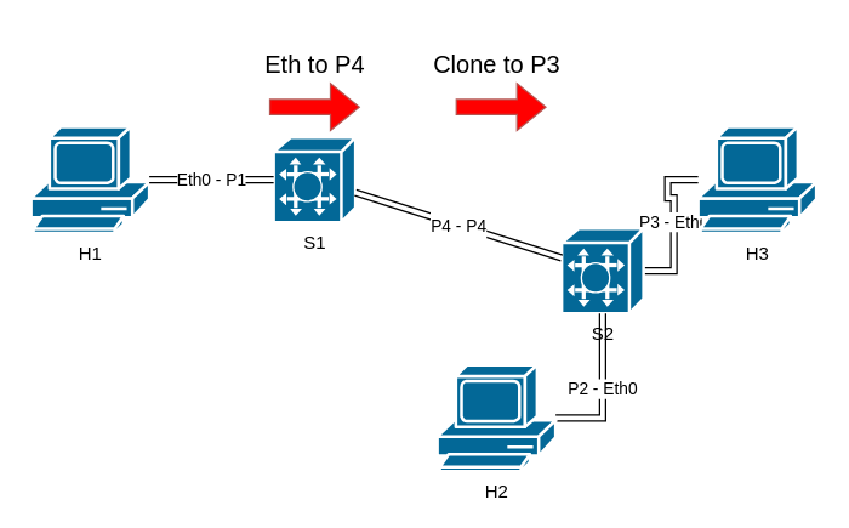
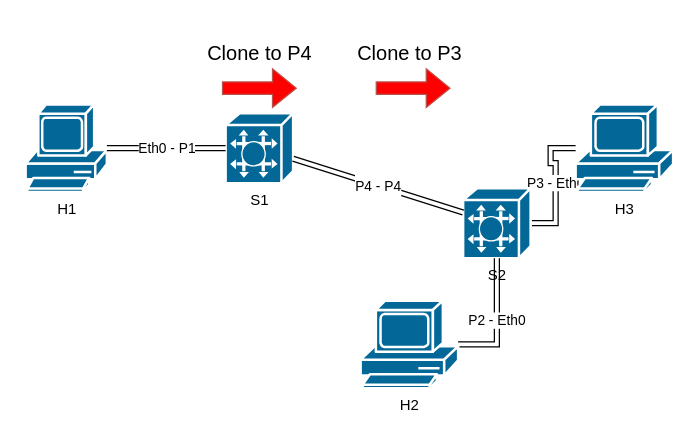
  <mxCell id="0" />
  <mxCell id="1" parent="0" />
  <mxCell id="2" value="P3 - Eth0" style="edgeStyle=orthogonalEdgeStyle;shape=link;rounded=0;orthogonalLoop=1;jettySize=auto;html=1;" parent="1" source="3" target="7" edge="1"><mxGeometry relative="1" as="geometry" /></mxCell>
  <mxCell id="3" value="S2" style="shape=mxgraph.cisco.switches.programmable_switch;sketch=0;html=1;pointerEvents=1;dashed=0;fillColor=#036897;strokeColor=#ffffff;strokeWidth=2;verticalLabelPosition=bottom;verticalAlign=top;align=center;outlineConnect=0;" parent="1" vertex="1"><mxGeometry x="370" y="150" width="54" height="56" as="geometry" /></mxCell>
- <mxCell id="4" value="H1" style="shape=mxgraph.cisco.computers_and_peripherals.pc;sketch=0;html=1;pointerEvents=1;dashed=0;fillColor=#036897;strokeColor=#ffffff;strokeWidth=2;verticalLabelPosition=bottom;verticalAlign=top;align=center;outlineConnect=0;" parent="1" vertex="1"><mxGeometry x="20" y="83" width="78" height="70" as="geometry" /></mxCell>
+ <mxCell id="4" value="H1" style="shape=mxgraph.cisco.computers_and_peripherals.pc;sketch=0;html=1;pointerEvents=1;dashed=0;fillColor=#036897;strokeColor=#ffffff;strokeWidth=2;verticalLabelPosition=bottom;verticalAlign=top;align=center;outlineConnect=0;" parent="1" vertex="1"><mxGeometry x="20" y="83" width="65" height="70" as="geometry" /></mxCell>
  <mxCell id="5" value="P2 - Eth0" style="edgeStyle=orthogonalEdgeStyle;shape=link;rounded=0;orthogonalLoop=1;jettySize=auto;html=1;" parent="1" source="6" target="3" edge="1"><mxGeometry relative="1" as="geometry" /></mxCell>
  <mxCell id="6" value="&lt;div&gt;H2&lt;/div&gt;&lt;div&gt;&lt;br&gt;&lt;/div&gt;" style="shape=mxgraph.cisco.computers_and_peripherals.pc;sketch=0;html=1;pointerEvents=1;dashed=0;fillColor=#036897;strokeColor=#ffffff;strokeWidth=2;verticalLabelPosition=bottom;verticalAlign=top;align=center;outlineConnect=0;" parent="1" vertex="1"><mxGeometry x="288" y="240" width="78" height="70" as="geometry" /></mxCell>
  <mxCell id="7" value="&lt;div&gt;H3&lt;/div&gt;&lt;div&gt;&lt;br&gt;&lt;/div&gt;" style="shape=mxgraph.cisco.computers_and_peripherals.pc;sketch=0;html=1;pointerEvents=1;dashed=0;fillColor=#036897;strokeColor=#ffffff;strokeWidth=2;verticalLabelPosition=bottom;verticalAlign=top;align=center;outlineConnect=0;" parent="1" vertex="1"><mxGeometry x="460" y="83" width="78" height="70" as="geometry" /></mxCell>
  <mxCell id="8" value="" style="shape=flexArrow;endArrow=classic;html=1;rounded=0;fontSize=24;fillColor=#FF0000;strokeColor=#b85450;" parent="1" edge="1"><mxGeometry width="50" height="50" relative="1" as="geometry"><mxPoint x="177" y="70" as="sourcePoint" /><mxPoint x="237" y="70" as="targetPoint" /></mxGeometry></mxCell>
- <mxCell id="9" value="&lt;font style=&quot;font-size: 16px&quot;&gt;Eth to P4&lt;br&gt;&lt;/font&gt;" style="text;html=1;align=center;verticalAlign=middle;resizable=0;points=[];autosize=1;strokeColor=none;fillColor=none;fontSize=24;" parent="1" vertex="1"><mxGeometry x="157" y="20" width="100" height="40" as="geometry" /></mxCell>
+ <mxCell id="9" value="&lt;font style=&quot;font-size: 16px&quot;&gt;Clone to P4&lt;br&gt;&lt;/font&gt;" style="text;html=1;align=center;verticalAlign=middle;resizable=0;points=[];autosize=1;strokeColor=none;fillColor=none;fontSize=24;" parent="1" vertex="1"><mxGeometry x="157" y="20" width="100" height="40" as="geometry" /></mxCell>
  <mxCell id="10" value="&lt;div&gt;S1&lt;/div&gt;" style="shape=mxgraph.cisco.switches.programmable_switch;sketch=0;html=1;pointerEvents=1;dashed=0;fillColor=#036897;strokeColor=#ffffff;strokeWidth=2;verticalLabelPosition=bottom;verticalAlign=top;align=center;outlineConnect=0;" vertex="1" parent="1"><mxGeometry x="180" y="90" width="54" height="56" as="geometry" /></mxCell>
  <mxCell id="11" value="&lt;font style=&quot;font-size: 11px&quot;&gt;P4 - P4&lt;br&gt;&lt;/font&gt;" style="shape=link;html=1;rounded=0;fontSize=17;" edge="1" parent="1" source="10" target="3"><mxGeometry width="100" relative="1" as="geometry"><mxPoint x="110" y="200" as="sourcePoint" /><mxPoint x="210" y="200" as="targetPoint" /></mxGeometry></mxCell>
  <mxCell id="12" value="Eth0 - P1" style="shape=link;html=1;rounded=0;fontSize=11;" edge="1" parent="1" source="4" target="10"><mxGeometry width="100" relative="1" as="geometry"><mxPoint x="220" y="110" as="sourcePoint" /><mxPoint x="320" y="110" as="targetPoint" /></mxGeometry></mxCell>
  <mxCell id="13" value="&lt;font style=&quot;font-size: 16px&quot;&gt;Clone to P3&lt;br&gt;&lt;/font&gt;" style="text;html=1;align=center;verticalAlign=middle;resizable=0;points=[];autosize=1;strokeColor=none;fillColor=none;fontSize=24;" vertex="1" parent="1"><mxGeometry x="277" y="20" width="100" height="40" as="geometry" /></mxCell>
  <mxCell id="14" value="" style="shape=flexArrow;endArrow=classic;html=1;rounded=0;fontSize=24;fillColor=#FF0000;strokeColor=#b85450;" edge="1" parent="1"><mxGeometry width="50" height="50" relative="1" as="geometry"><mxPoint x="300" y="70" as="sourcePoint" /><mxPoint x="360" y="70" as="targetPoint" /></mxGeometry></mxCell>
